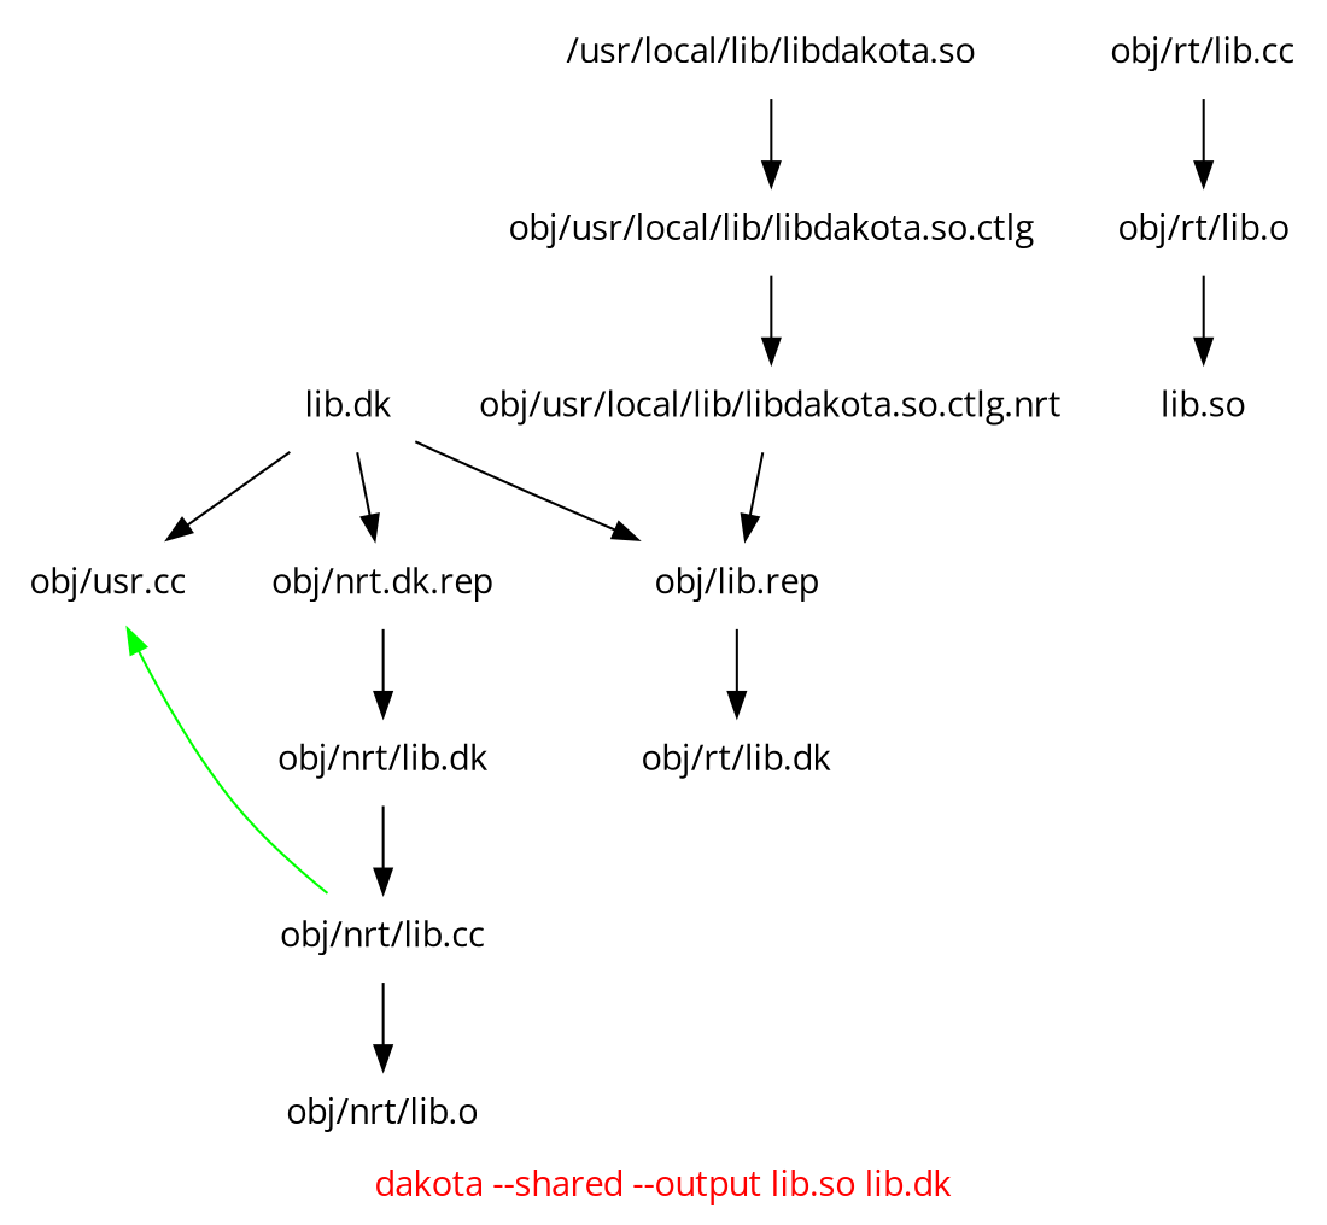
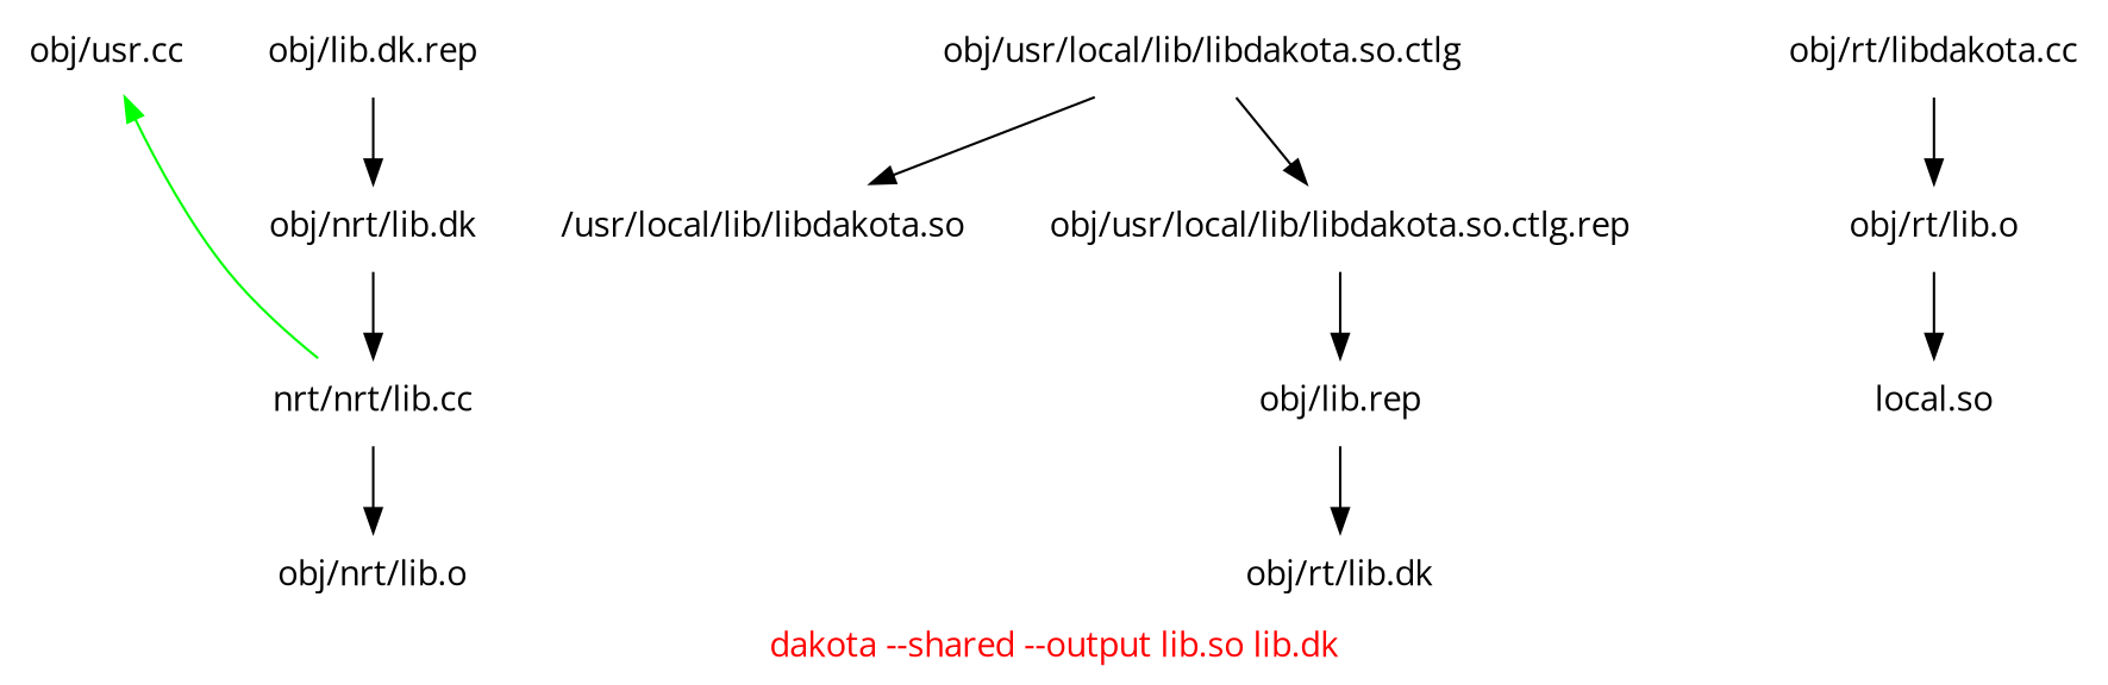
  digraph {
    fontcolor=red
    fontname="Open Sans"
    label="dakota --shared --output lib.so lib.dk"
    rankdir=TB
    node [fontname="Open Sans" shape=plaintext]
    edge [fontname="Open Sans"]
    n1 [label="obj/usr.cc"]
-   "obj/lib.dk.rep" [label="obj/nrt.dk.rep"]
-   "obj/nrt/lib.cc"
+   "obj/lib.dk.rep"
+   "obj/nrt/lib.cc" [label="nrt/nrt/lib.cc"]
    "obj/nrt/lib.dk"
    "/usr/local/lib/libdakota.so"
    "obj/usr/local/lib/libdakota.so.ctlg"
-   "obj/usr/local/lib/libdakota.so.ctlg.rep" [label="obj/usr/local/lib/libdakota.so.ctlg.nrt"]
+   "obj/usr/local/lib/libdakota.so.ctlg.rep"
    "obj/lib.rep"
    "obj/rt/lib.dk"
-   "lib.dk"
    "obj/nrt/lib.o"
-   "obj/rt/lib.cc"
+   "obj/rt/lib.cc" [label="obj/rt/libdakota.cc"]
    "obj/rt/lib.o"
-   "lib.so"
+   "lib.so" [label="local.so"]
    subgraph sub_1 {
      rank=same
      n1
      "obj/lib.dk.rep"
    }
    n1 -> "obj/nrt/lib.cc" [color=green constraint=false dir=back]
    "obj/lib.dk.rep" -> "obj/nrt/lib.dk"
    "obj/nrt/lib.cc" -> "obj/nrt/lib.o"
    "obj/nrt/lib.dk" -> "obj/nrt/lib.cc"
-   "/usr/local/lib/libdakota.so" -> "obj/usr/local/lib/libdakota.so.ctlg"
+   "obj/usr/local/lib/libdakota.so.ctlg" -> "/usr/local/lib/libdakota.so"
    "obj/usr/local/lib/libdakota.so.ctlg" -> "obj/usr/local/lib/libdakota.so.ctlg.rep"
    "obj/usr/local/lib/libdakota.so.ctlg.rep" -> "obj/lib.rep"
    "obj/lib.rep" -> "obj/rt/lib.dk"
-   "lib.dk" -> n1
-   "lib.dk" -> "obj/lib.dk.rep"
-   "lib.dk" -> "obj/lib.rep"
    "obj/rt/lib.cc" -> "obj/rt/lib.o"
    "obj/rt/lib.o" -> "lib.so"
  }
